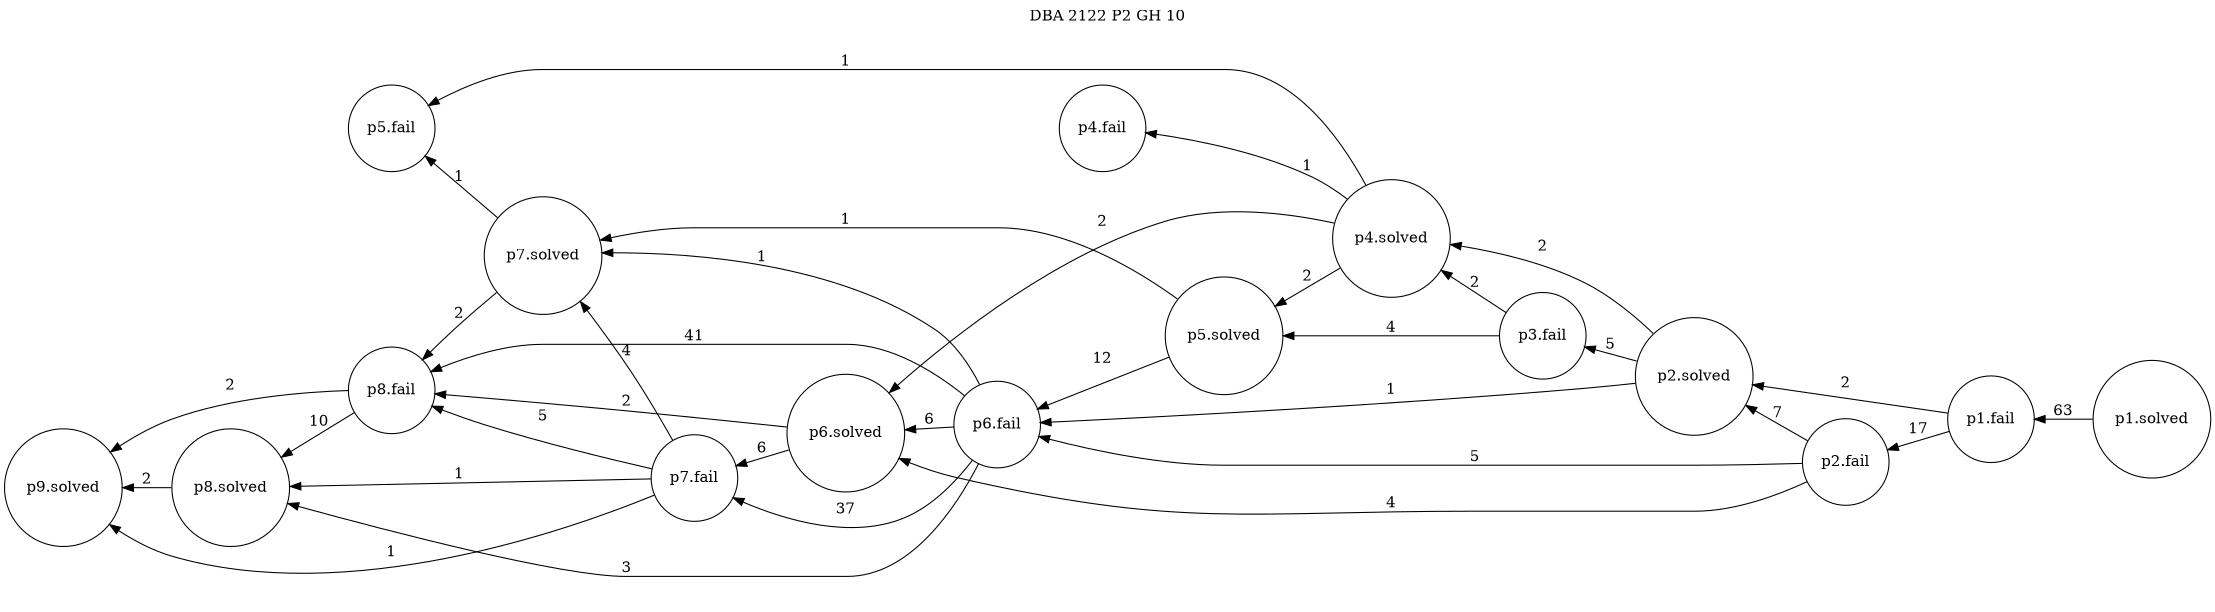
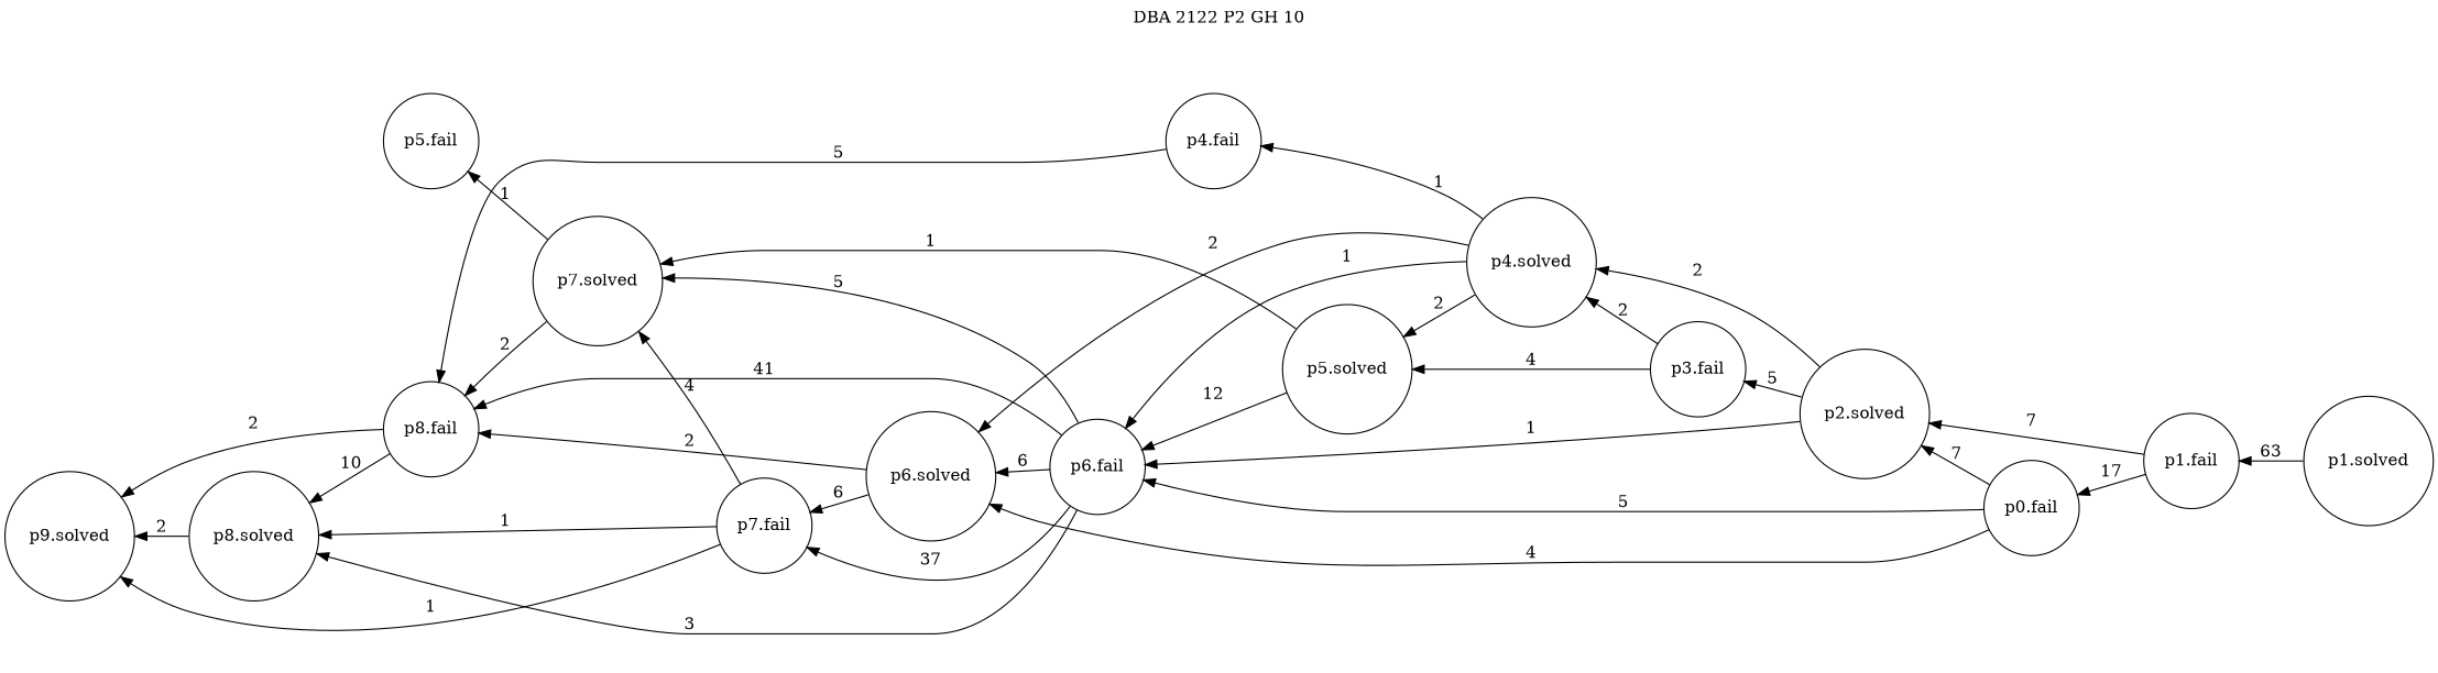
  digraph {
    label=" DBA 2122 P2 GH 10 "
    labelloc=tl
    rankdir=RL
    node [shape=circle]
    n1 [label="p1.solved"]
    n2 [label="p1.fail"]
-   n3 [label="p2.fail"]
+   n3 [label="p0.fail"]
    n4 [label="p2.solved"]
    n5 [label="p6.fail"]
    n6 [label="p6.solved"]
    n7 [label="p3.fail"]
    n8 [label="p4.solved"]
    n9 [label="p7.solved"]
    n10 [label="p7.fail"]
    n11 [label="p8.fail"]
    n12 [label="p8.solved"]
    n13 [label="p5.solved"]
    n14 [label="p4.fail"]
    n15 [label="p5.fail"]
    n16 [label="p9.solved"]
    n1 -> n2 [label=63]
    n2 -> n3 [label=17]
-   n2 -> n4 [label=2]
+   n2 -> n4 [label=7]
    n3 -> n4 [label=7]
    n3 -> n5 [label=5]
    n3 -> n6 [label=4]
    n4 -> n5 [label=1]
    n4 -> n7 [label=5]
    n4 -> n8 [label=2]
    n5 -> n6 [label=6]
-   n5 -> n9 [label=1]
+   n5 -> n9 [label=5]
    n5 -> n10 [label=37]
    n5 -> n11 [label=41]
    n5 -> n12 [label=3]
    n6 -> n10 [label=6]
    n6 -> n11 [label=2]
    n7 -> n8 [label=2]
    n7 -> n13 [label=4]
-   n8 -> n15 [label=1]
+   n8 -> n5 [label=1]
    n8 -> n6 [label=2]
    n8 -> n13 [label=2]
    n8 -> n14 [label=1]
    n9 -> n11 [label=2]
    n9 -> n15 [label=1]
    n10 -> n9 [label=4]
-   n10 -> n11 [label=5]
+   n14 -> n11 [label=5]
    n10 -> n12 [label=1]
    n10 -> n16 [label=1]
    n11 -> n12 [label=10]
    n11 -> n16 [label=2]
    n12 -> n16 [label=2]
    n13 -> n5 [label=12]
    n13 -> n9 [label=1]
  }
